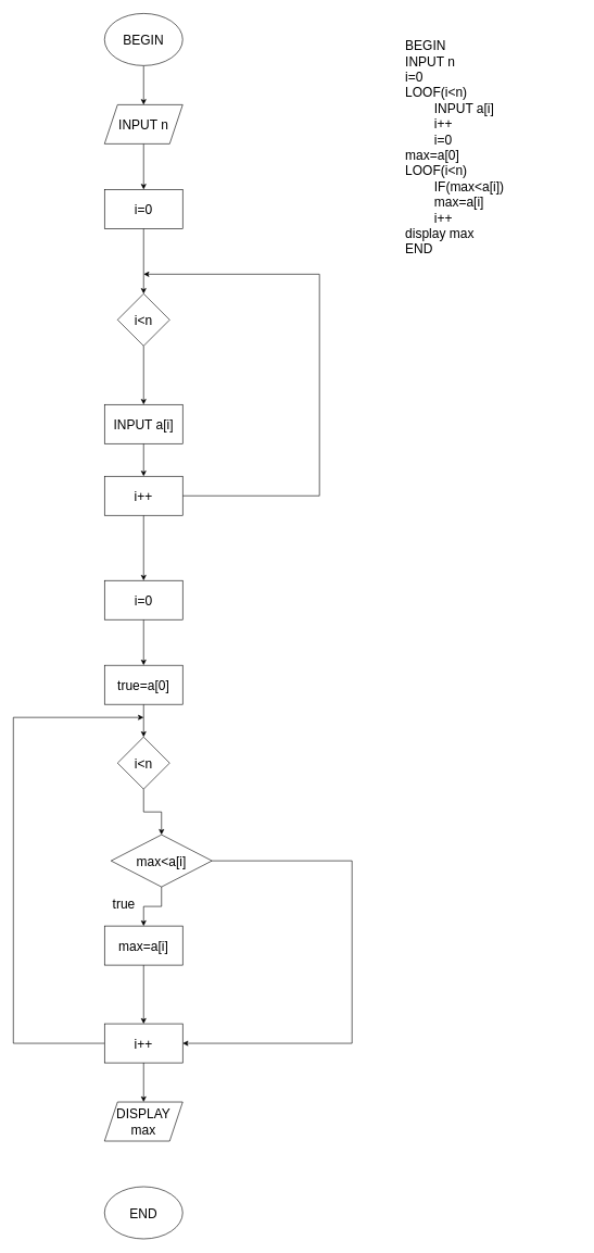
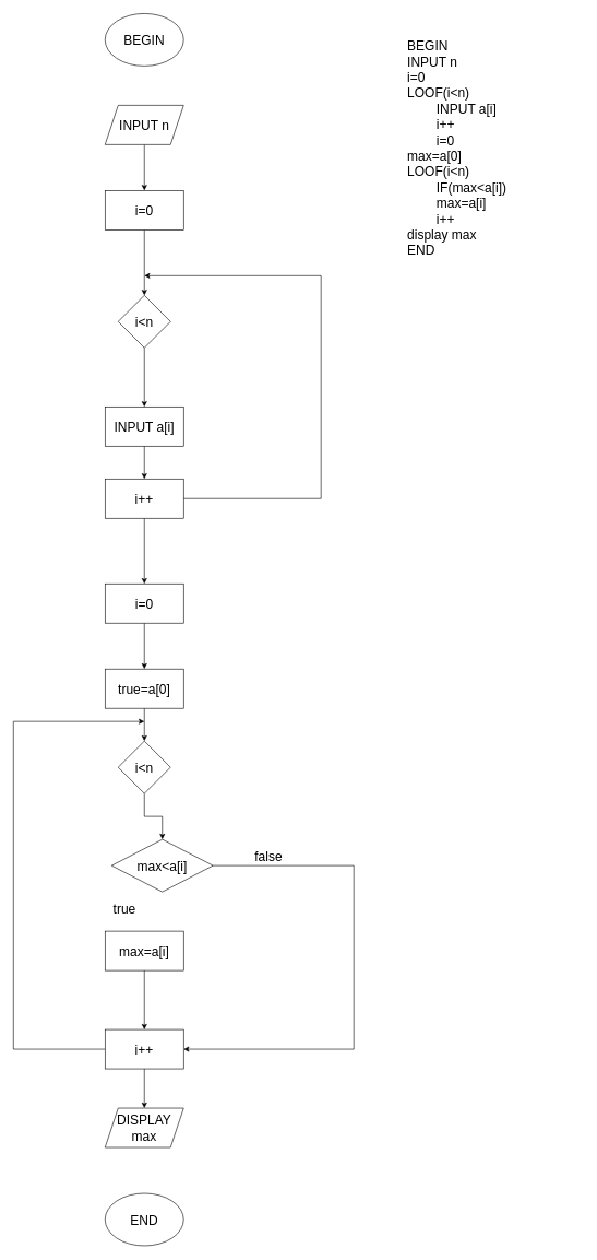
  <mxCell id="0" />
  <mxCell id="1" parent="0" />
  <mxCell id="2" value="&lt;div style=&quot;font-size: 20px;&quot;&gt;&lt;font style=&quot;font-size: 20px;&quot;&gt;BEGIN&lt;/font&gt;&lt;/div&gt;&lt;div style=&quot;font-size: 20px;&quot;&gt;&lt;font style=&quot;font-size: 20px;&quot;&gt;&lt;span style=&quot;&quot;&gt;&#09;&lt;/span&gt;INPUT n&lt;/font&gt;&lt;/div&gt;&lt;div style=&quot;font-size: 20px;&quot;&gt;&lt;font style=&quot;font-size: 20px;&quot;&gt;&lt;span style=&quot;&quot;&gt;&#09;&lt;/span&gt;i=0&lt;/font&gt;&lt;/div&gt;&lt;div style=&quot;font-size: 20px;&quot;&gt;&lt;font style=&quot;font-size: 20px;&quot;&gt;&lt;span style=&quot;&quot;&gt;&#09;&lt;/span&gt;LOOF(i&amp;lt;n)&lt;/font&gt;&lt;/div&gt;&lt;div style=&quot;font-size: 20px;&quot;&gt;&lt;font style=&quot;font-size: 20px;&quot;&gt;&lt;span style=&quot;&quot;&gt;&#09;&#09;&lt;/span&gt;&lt;span style=&quot;white-space: pre;&quot;&gt;&#09;&lt;/span&gt;INPUT a[i]&lt;/font&gt;&lt;/div&gt;&lt;div style=&quot;font-size: 20px;&quot;&gt;&lt;font style=&quot;font-size: 20px;&quot;&gt;&lt;span style=&quot;&quot;&gt;&#09;&#09;&lt;/span&gt;&lt;span style=&quot;white-space: pre;&quot;&gt;&#09;&lt;/span&gt;i++&lt;/font&gt;&lt;/div&gt;&lt;div style=&quot;font-size: 20px;&quot;&gt;&lt;font style=&quot;font-size: 20px;&quot;&gt;&lt;span style=&quot;&quot;&gt;&#09;&lt;/span&gt;&lt;span style=&quot;white-space: pre;&quot;&gt;&#09;&lt;/span&gt;i=0&lt;/font&gt;&lt;/div&gt;&lt;div style=&quot;font-size: 20px;&quot;&gt;&lt;font style=&quot;font-size: 20px;&quot;&gt;&lt;span style=&quot;&quot;&gt;&#09;&lt;/span&gt;max=a[0]&lt;/font&gt;&lt;/div&gt;&lt;div style=&quot;font-size: 20px;&quot;&gt;&lt;font style=&quot;font-size: 20px;&quot;&gt;LOOF(i&amp;lt;n)&lt;/font&gt;&lt;/div&gt;&lt;div style=&quot;font-size: 20px;&quot;&gt;&lt;font style=&quot;font-size: 20px;&quot;&gt;&lt;span style=&quot;&quot;&gt;&#09;&lt;/span&gt;&lt;span style=&quot;white-space: pre;&quot;&gt;&#09;&lt;/span&gt;IF(max&amp;lt;a[i])&lt;/font&gt;&lt;/div&gt;&lt;div style=&quot;font-size: 20px;&quot;&gt;&lt;font style=&quot;font-size: 20px;&quot;&gt;&lt;span style=&quot;&quot;&gt;&#09;&#09;&lt;/span&gt;&lt;span style=&quot;white-space: pre;&quot;&gt;&#09;&lt;/span&gt;max=a[i]&lt;/font&gt;&lt;/div&gt;&lt;div style=&quot;font-size: 20px;&quot;&gt;&lt;font style=&quot;font-size: 20px;&quot;&gt;&lt;span style=&quot;&quot;&gt;&#09;&#09;&lt;/span&gt;&lt;span style=&quot;white-space: pre;&quot;&gt;&#09;&lt;/span&gt;i++&lt;/font&gt;&lt;/div&gt;&lt;div style=&quot;font-size: 20px;&quot;&gt;&lt;font style=&quot;font-size: 20px;&quot;&gt;&lt;span style=&quot;&quot;&gt;&#09;&lt;/span&gt;display max&lt;/font&gt;&lt;/div&gt;&lt;div style=&quot;font-size: 20px;&quot;&gt;&lt;font style=&quot;font-size: 20px;&quot;&gt;END&lt;/font&gt;&lt;/div&gt;" style="text;html=1;strokeColor=none;fillColor=none;align=left;verticalAlign=middle;whiteSpace=wrap;rounded=0;fontSize=15;" vertex="1" parent="1"><mxGeometry x="620" y="30" width="270" height="390" as="geometry" /></mxCell>
- <mxCell id="3" value="" style="edgeStyle=orthogonalEdgeStyle;rounded=0;orthogonalLoop=1;jettySize=auto;html=1;fontSize=20;" edge="1" parent="1" source="4" target="6"><mxGeometry relative="1" as="geometry" /></mxCell>
  <mxCell id="4" value="BEGIN" style="ellipse;whiteSpace=wrap;html=1;fontSize=20;" vertex="1" parent="1"><mxGeometry x="160" y="20" width="120" height="80" as="geometry" /></mxCell>
  <mxCell id="5" value="" style="edgeStyle=orthogonalEdgeStyle;rounded=0;orthogonalLoop=1;jettySize=auto;html=1;fontSize=20;" edge="1" parent="1" source="6" target="8"><mxGeometry relative="1" as="geometry" /></mxCell>
  <mxCell id="6" value="INPUT n" style="shape=parallelogram;perimeter=parallelogramPerimeter;whiteSpace=wrap;html=1;fixedSize=1;fontSize=20;" vertex="1" parent="1"><mxGeometry x="160" y="160" width="120" height="60" as="geometry" /></mxCell>
  <mxCell id="7" value="" style="edgeStyle=orthogonalEdgeStyle;rounded=0;orthogonalLoop=1;jettySize=auto;html=1;fontSize=20;" edge="1" parent="1" source="8" target="10"><mxGeometry relative="1" as="geometry" /></mxCell>
  <mxCell id="8" value="i=0" style="rounded=0;whiteSpace=wrap;html=1;fontSize=20;" vertex="1" parent="1"><mxGeometry x="160" y="290" width="120" height="60" as="geometry" /></mxCell>
  <mxCell id="9" value="" style="edgeStyle=orthogonalEdgeStyle;rounded=0;orthogonalLoop=1;jettySize=auto;html=1;fontSize=20;" edge="1" parent="1" source="10" target="12"><mxGeometry relative="1" as="geometry" /></mxCell>
  <mxCell id="10" value="i&amp;lt;n" style="rhombus;whiteSpace=wrap;html=1;fontSize=20;" vertex="1" parent="1"><mxGeometry x="180" y="450" width="80" height="80" as="geometry" /></mxCell>
  <mxCell id="11" value="" style="edgeStyle=orthogonalEdgeStyle;rounded=0;orthogonalLoop=1;jettySize=auto;html=1;fontSize=20;" edge="1" parent="1" source="12" target="15"><mxGeometry relative="1" as="geometry" /></mxCell>
  <mxCell id="12" value="INPUT a[i]" style="rounded=0;whiteSpace=wrap;html=1;fontSize=20;" vertex="1" parent="1"><mxGeometry x="160" y="620" width="120" height="60" as="geometry" /></mxCell>
  <mxCell id="13" value="" style="edgeStyle=orthogonalEdgeStyle;rounded=0;orthogonalLoop=1;jettySize=auto;html=1;fontSize=20;" edge="1" parent="1" source="15" target="17"><mxGeometry relative="1" as="geometry" /></mxCell>
  <mxCell id="14" style="edgeStyle=orthogonalEdgeStyle;rounded=0;orthogonalLoop=1;jettySize=auto;html=1;fontSize=20;" edge="1" parent="1" source="15"><mxGeometry relative="1" as="geometry"><mxPoint x="220" y="420" as="targetPoint" /><Array as="points"><mxPoint x="490" y="760" /><mxPoint x="490" y="420" /></Array></mxGeometry></mxCell>
  <mxCell id="15" value="i++" style="rounded=0;whiteSpace=wrap;html=1;fontSize=20;" vertex="1" parent="1"><mxGeometry x="160" y="730" width="120" height="60" as="geometry" /></mxCell>
  <mxCell id="16" value="" style="edgeStyle=orthogonalEdgeStyle;rounded=0;orthogonalLoop=1;jettySize=auto;html=1;fontSize=20;" edge="1" parent="1" source="17" target="19"><mxGeometry relative="1" as="geometry" /></mxCell>
  <mxCell id="17" value="i=0" style="rounded=0;whiteSpace=wrap;html=1;fontSize=20;" vertex="1" parent="1"><mxGeometry x="160" y="890" width="120" height="60" as="geometry" /></mxCell>
  <mxCell id="18" value="" style="edgeStyle=orthogonalEdgeStyle;rounded=0;orthogonalLoop=1;jettySize=auto;html=1;fontSize=20;" edge="1" parent="1" source="19" target="21"><mxGeometry relative="1" as="geometry" /></mxCell>
  <mxCell id="19" value="true=a[0]" style="rounded=0;whiteSpace=wrap;html=1;fontSize=20;" vertex="1" parent="1"><mxGeometry x="160" y="1020" width="120" height="60" as="geometry" /></mxCell>
  <mxCell id="20" value="" style="edgeStyle=orthogonalEdgeStyle;rounded=0;orthogonalLoop=1;jettySize=auto;html=1;fontSize=20;" edge="1" parent="1" source="21" target="24"><mxGeometry relative="1" as="geometry" /></mxCell>
  <mxCell id="21" value="i&amp;lt;n" style="rhombus;whiteSpace=wrap;html=1;fontSize=20;" vertex="1" parent="1"><mxGeometry x="180" y="1130" width="80" height="80" as="geometry" /></mxCell>
- <mxCell id="22" value="" style="edgeStyle=orthogonalEdgeStyle;rounded=0;orthogonalLoop=1;jettySize=auto;html=1;fontSize=20;" edge="1" parent="1" source="24" target="26"><mxGeometry relative="1" as="geometry" /></mxCell>
  <mxCell id="23" style="edgeStyle=orthogonalEdgeStyle;rounded=0;orthogonalLoop=1;jettySize=auto;html=1;entryX=1;entryY=0.5;entryDx=0;entryDy=0;fontSize=20;" edge="1" parent="1" source="24" target="29"><mxGeometry relative="1" as="geometry"><Array as="points"><mxPoint x="540" y="1320" /><mxPoint x="540" y="1600" /></Array></mxGeometry></mxCell>
  <mxCell id="24" value="max&amp;lt;a[i]" style="rhombus;whiteSpace=wrap;html=1;fontSize=20;" vertex="1" parent="1"><mxGeometry x="170" y="1280" width="155" height="80" as="geometry" /></mxCell>
  <mxCell id="25" value="" style="edgeStyle=orthogonalEdgeStyle;rounded=0;orthogonalLoop=1;jettySize=auto;html=1;fontSize=20;" edge="1" parent="1" source="26" target="29"><mxGeometry relative="1" as="geometry" /></mxCell>
  <mxCell id="26" value="max=a[i]" style="rounded=0;whiteSpace=wrap;html=1;fontSize=20;" vertex="1" parent="1"><mxGeometry x="160" y="1420" width="120" height="60" as="geometry" /></mxCell>
  <mxCell id="27" value="" style="edgeStyle=orthogonalEdgeStyle;rounded=0;orthogonalLoop=1;jettySize=auto;html=1;fontSize=20;" edge="1" parent="1" source="29" target="30"><mxGeometry relative="1" as="geometry" /></mxCell>
  <mxCell id="28" style="edgeStyle=orthogonalEdgeStyle;rounded=0;orthogonalLoop=1;jettySize=auto;html=1;fontSize=20;" edge="1" parent="1" source="29"><mxGeometry relative="1" as="geometry"><mxPoint x="220" y="1100" as="targetPoint" /><Array as="points"><mxPoint x="20" y="1600" /><mxPoint x="20" y="1100" /></Array></mxGeometry></mxCell>
  <mxCell id="29" value="i++" style="rounded=0;whiteSpace=wrap;html=1;fontSize=20;" vertex="1" parent="1"><mxGeometry x="160" y="1570" width="120" height="60" as="geometry" /></mxCell>
  <mxCell id="30" value="DISPLAY max" style="shape=parallelogram;perimeter=parallelogramPerimeter;whiteSpace=wrap;html=1;fixedSize=1;fontSize=20;" vertex="1" parent="1"><mxGeometry x="160" y="1690" width="120" height="60" as="geometry" /></mxCell>
  <mxCell id="31" value="END" style="ellipse;whiteSpace=wrap;html=1;fontSize=20;" vertex="1" parent="1"><mxGeometry x="160" y="1820" width="120" height="80" as="geometry" /></mxCell>
  <mxCell id="32" value="true" style="text;html=1;strokeColor=none;fillColor=none;align=center;verticalAlign=middle;whiteSpace=wrap;rounded=0;fontSize=20;" vertex="1" parent="1"><mxGeometry x="160" y="1370" width="60" height="30" as="geometry" /></mxCell>
+ <mxCell id="33" value="false" style="text;html=1;strokeColor=none;fillColor=none;align=center;verticalAlign=middle;whiteSpace=wrap;rounded=0;fontSize=20;" vertex="1" parent="1"><mxGeometry x="380" y="1290" width="60" height="30" as="geometry" /></mxCell>
